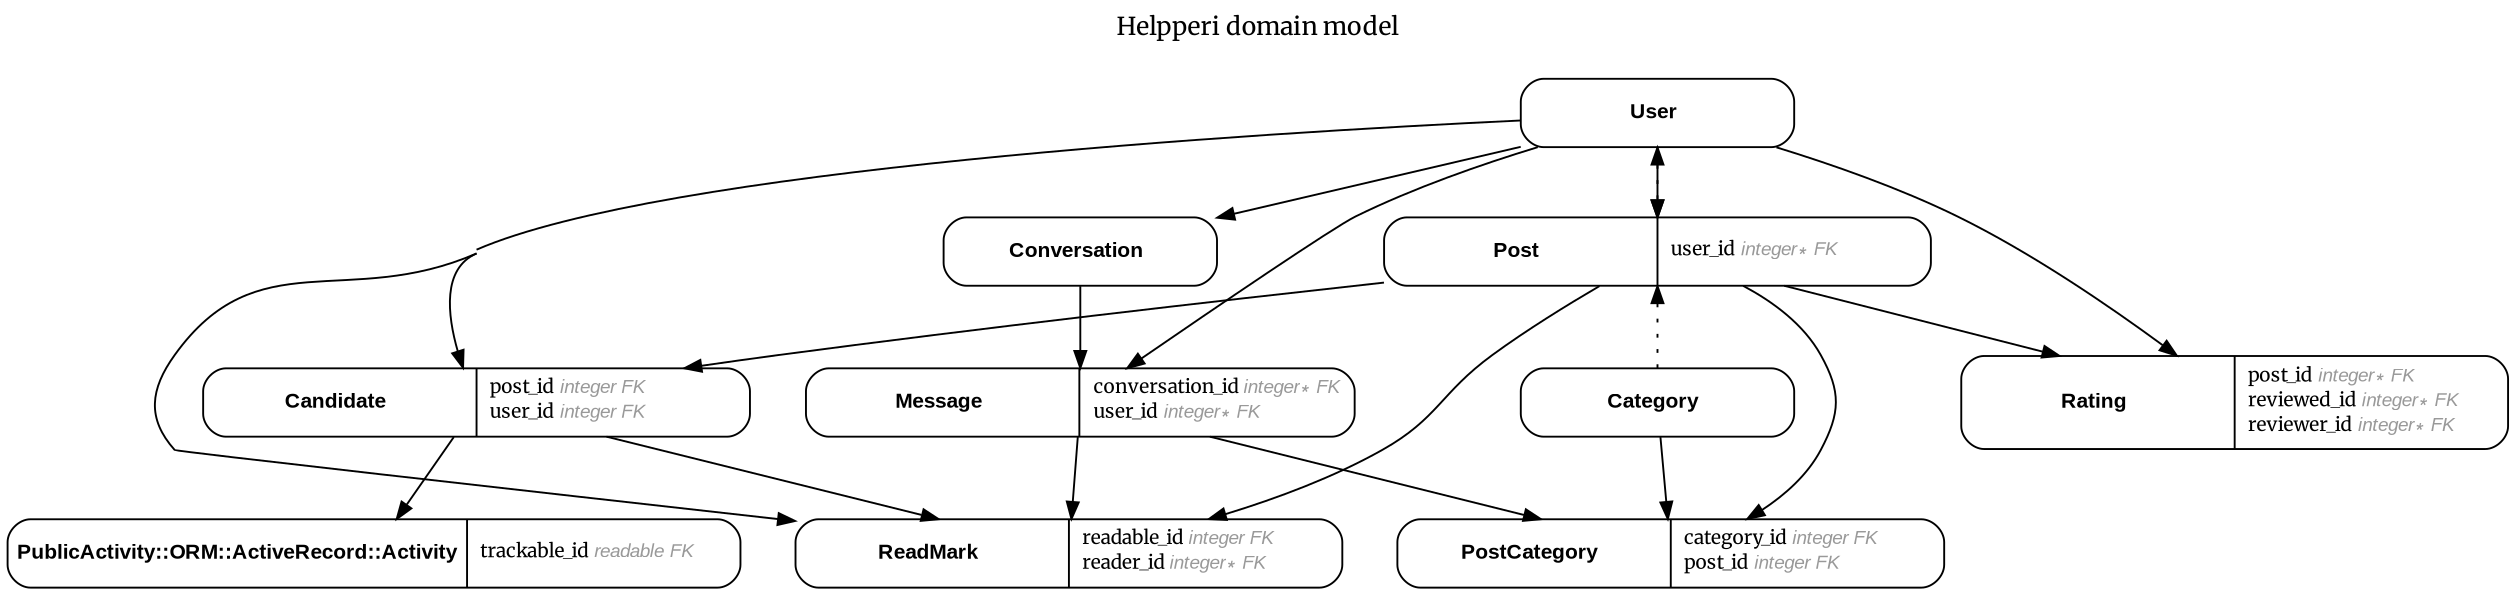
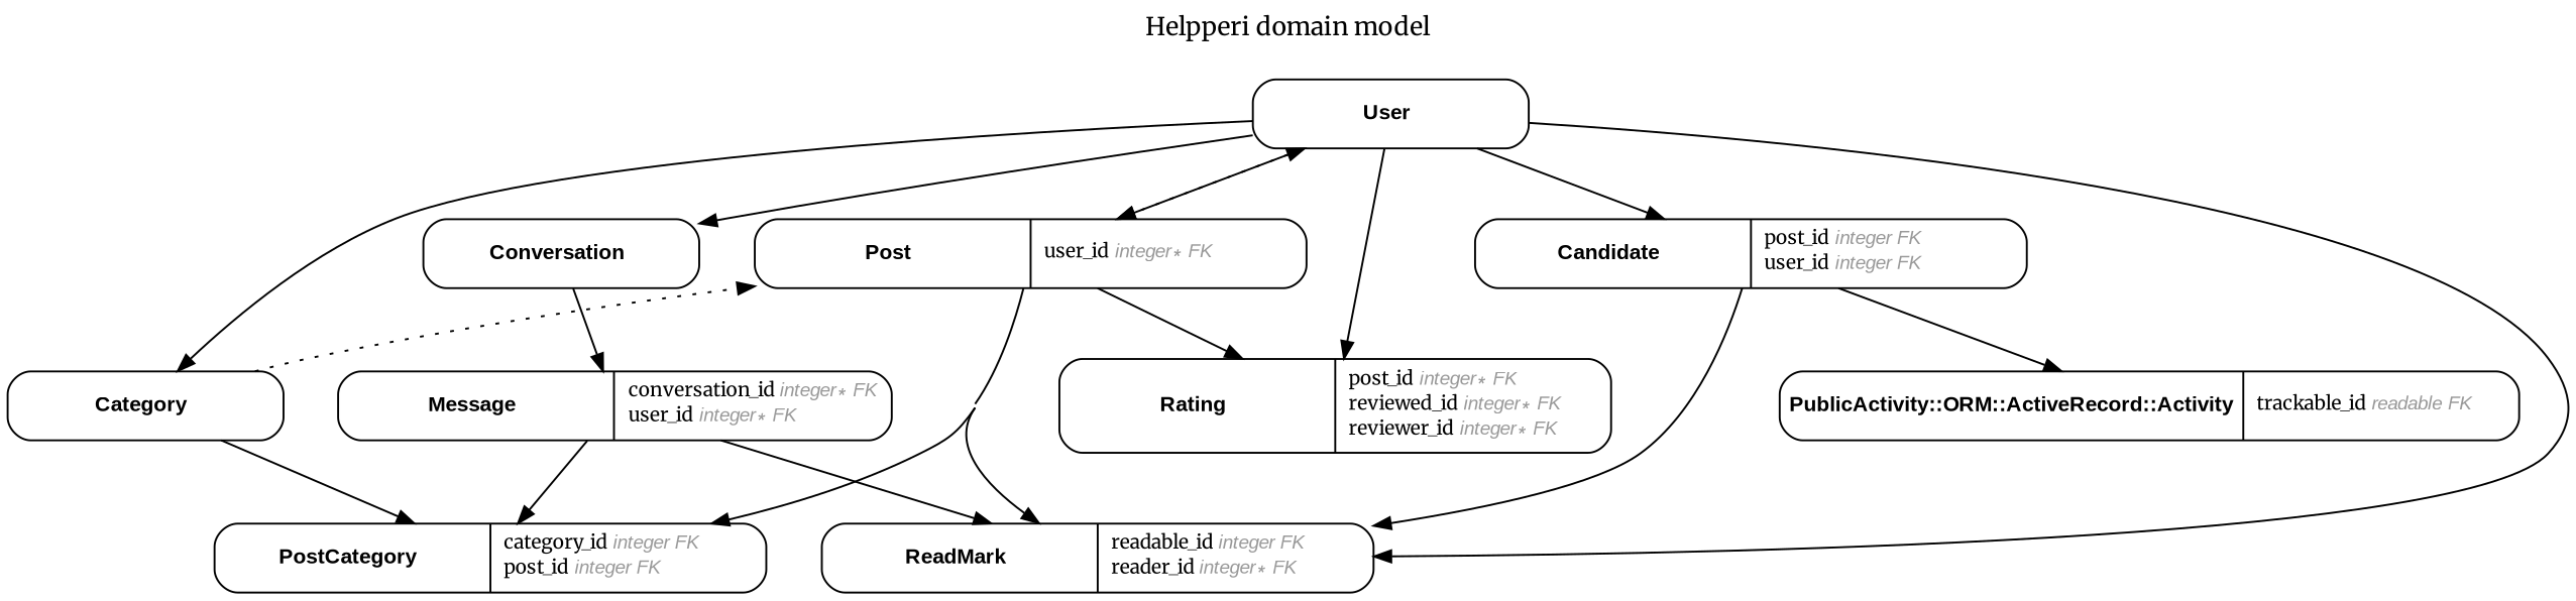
  digraph {
    concentrate=true
    fontname=Merriweather
    fontsize=13
    label="Helpperi domain model\n\n"
    labelloc=t
    nodesep=0.4
    rankdir=TB
    ranksep=0.5
    node [fontname=Merriweather fontsize=10 margin="0.07,0.05" penwidth=1.0 shape=Mrecord]
    edge [arrowhead=normal arrowsize=0.9 arrowtail=none dir=both fontname=Merriweather fontsize=7 labelangle=32 labeldistance=1.8 penwidth=1.0 weight=1]
    n1 [label=<<table border="0" align="center" cellspacing="0.5" cellpadding="0" width="134">   <tr><td align="center" valign="bottom" width="130"><font face="Arial Bold" point-size="11">Candidate</font></td></tr> </table> | <table border="0" align="left" cellspacing="2" cellpadding="0" width="134">   <tr><td align="left" width="130" port="post_id">post_id <font face="Arial Italic" color="grey60">integer FK</font></td></tr>   <tr><td align="left" width="130" port="user_id">user_id <font face="Arial Italic" color="grey60">integer FK</font></td></tr> </table> >]
    n2 [label=<<table border="0" align="center" cellspacing="0.5" cellpadding="0" width="134">   <tr><td align="center" valign="bottom" width="130"><font face="Arial Bold" point-size="11">PublicActivity::ORM::ActiveRecord::Activity</font></td></tr> </table> | <table border="0" align="left" cellspacing="2" cellpadding="0" width="134">   <tr><td align="left" width="130" port="trackable_id">trackable_id <font face="Arial Italic" color="grey60">readable FK</font></td></tr> </table> >]
    n3 [label=<<table border="0" align="center" cellspacing="0.5" cellpadding="0" width="134">   <tr><td align="center" valign="bottom" width="130"><font face="Arial Bold" point-size="11">ReadMark</font></td></tr> </table> | <table border="0" align="left" cellspacing="2" cellpadding="0" width="134">   <tr><td align="left" width="130" port="readable_id">readable_id <font face="Arial Italic" color="grey60">integer FK</font></td></tr>   <tr><td align="left" width="130" port="reader_id">reader_id <font face="Arial Italic" color="grey60">integer ∗ FK</font></td></tr> </table> >]
    n4 [label=<<table border="0" align="center" cellspacing="0.5" cellpadding="0" width="134">   <tr><td align="center" valign="bottom" width="130"><font face="Arial Bold" point-size="11">Category</font></td></tr> </table> >]
    n5 [label=<<table border="0" align="center" cellspacing="0.5" cellpadding="0" width="134">   <tr><td align="center" valign="bottom" width="130"><font face="Arial Bold" point-size="11">Post</font></td></tr> </table> | <table border="0" align="left" cellspacing="2" cellpadding="0" width="134">   <tr><td align="left" width="130" port="user_id">user_id <font face="Arial Italic" color="grey60">integer ∗ FK</font></td></tr> </table> >]
    n6 [label=<<table border="0" align="center" cellspacing="0.5" cellpadding="0" width="134">   <tr><td align="center" valign="bottom" width="130"><font face="Arial Bold" point-size="11">PostCategory</font></td></tr> </table> | <table border="0" align="left" cellspacing="2" cellpadding="0" width="134">   <tr><td align="left" width="130" port="category_id">category_id <font face="Arial Italic" color="grey60">integer FK</font></td></tr>   <tr><td align="left" width="130" port="post_id">post_id <font face="Arial Italic" color="grey60">integer FK</font></td></tr> </table> >]
    n7 [label=<<table border="0" align="center" cellspacing="0.5" cellpadding="0" width="134">   <tr><td align="center" valign="bottom" width="130"><font face="Arial Bold" point-size="11">Rating</font></td></tr> </table> | <table border="0" align="left" cellspacing="2" cellpadding="0" width="134">   <tr><td align="left" width="130" port="post_id">post_id <font face="Arial Italic" color="grey60">integer ∗ FK</font></td></tr>   <tr><td align="left" width="130" port="reviewed_id">reviewed_id <font face="Arial Italic" color="grey60">integer ∗ FK</font></td></tr>   <tr><td align="left" width="130" port="reviewer_id">reviewer_id <font face="Arial Italic" color="grey60">integer ∗ FK</font></td></tr> </table> >]
    n8 [label=<<table border="0" align="center" cellspacing="0.5" cellpadding="0" width="134">   <tr><td align="center" valign="bottom" width="130"><font face="Arial Bold" point-size="11">User</font></td></tr> </table> >]
    n9 [label=<<table border="0" align="center" cellspacing="0.5" cellpadding="0" width="134">   <tr><td align="center" valign="bottom" width="130"><font face="Arial Bold" point-size="11">Conversation</font></td></tr> </table> >]
    n10 [label=<<table border="0" align="center" cellspacing="0.5" cellpadding="0" width="134">   <tr><td align="center" valign="bottom" width="130"><font face="Arial Bold" point-size="11">Message</font></td></tr> </table> | <table border="0" align="left" cellspacing="2" cellpadding="0" width="134">   <tr><td align="left" width="130" port="conversation_id">conversation_id <font face="Arial Italic" color="grey60">integer ∗ FK</font></td></tr>   <tr><td align="left" width="130" port="user_id">user_id <font face="Arial Italic" color="grey60">integer ∗ FK</font></td></tr> </table> >]
    n1 -> n2
    n1 -> n3
    n4 -> n5 [constraint=false style=dotted weight=2]
    n4 -> n6 [weight=2]
-   n5 -> n1 [weight=3]
    n5 -> n3
    n5 -> n6 [weight=2]
    n5 -> n7 [weight=2]
    n5 -> n8 [constraint=false style=dotted]
    n5 -> n8 [constraint=false style=dotted]
    n8 -> n1 [weight=2]
    n8 -> n3
    n8 -> n5 [weight=2]
    n8 -> n5 [constraint=false style=dotted]
    n8 -> n7 [weight=2]
    n8 -> n7 [weight=2]
    n8 -> n9
    n8 -> n9
-   n8 -> n10
+   n8 -> n4
    n9 -> n10 [weight=2]
    n10 -> n3
    n10 -> n6
  }
